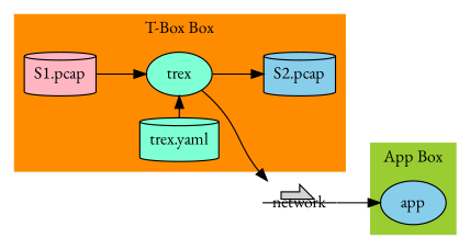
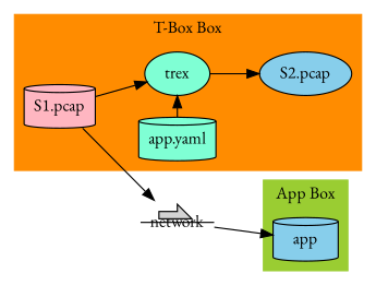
  digraph {
    fontname="EB Garamond"
    rankdir=LR
    node [fillcolor=aquamarine fontname="EB Garamond" shape=cylinder style=filled]
    edge [fontname="EB Garamond"]
    trex [shape=ellipse]
-   "trex.yaml"
+   "trex.yaml" [label="app.yaml"]
    "S1.pcap" [fillcolor=lightpink]
-   "S2.pcap" [fillcolor=skyblue]
-   app [fillcolor=skyblue shape=ellipse]
+   "S2.pcap" [fillcolor=skyblue shape=ellipse]
+   app [fillcolor=skyblue]
    network [fillcolor=lightgrey shape=primersite]
    subgraph cluster_1 {
      color=darkorange
      label="T-Box Box"
      style=filled
      "S1.pcap"
      "S2.pcap"
      subgraph sub_2 {
        color=darkorange
        label="T-Rex Box"
        rank=same
        style=filled
        trex
        "trex.yaml"
      }
    }
    subgraph cluster_3 {
      color=yellowgreen
      label="App Box"
      style=filled
      app
    }
    trex -> "S2.pcap"
-   trex -> network
+   "S1.pcap" -> network
    "trex.yaml" -> trex
    "S1.pcap" -> trex
    network -> app
  }
